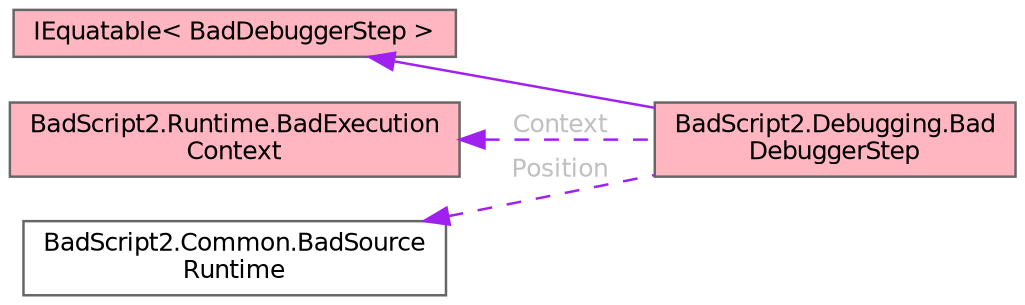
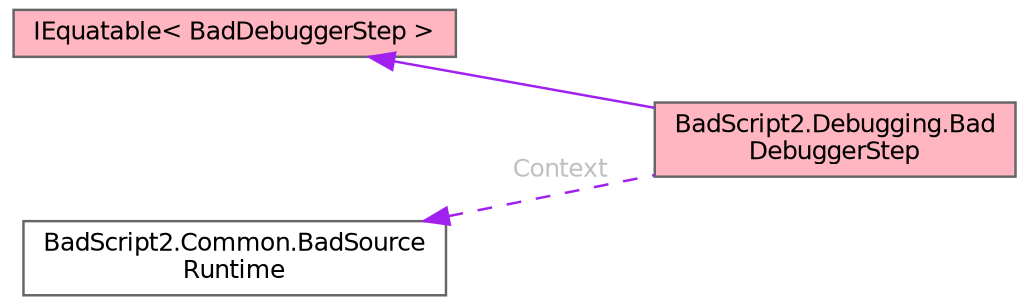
  digraph {
    rankdir=LR
    node [color=gray40 fillcolor=lightpink fontname=Helvetica fontsize=10 shape=box style=filled]
    edge [color=purple dir=back fontname=Helvetica fontsize=10 labelfontname=Helvetica labelfontsize=10 style=dashed fontcolor=grey]
    n1 [fontcolor=black height=0.2 label="BadScript2.Debugging.Bad\lDebuggerStep" width=0.4]
    n2 [height=0.2 label="IEquatable\< BadDebuggerStep \>" width=0.4]
-   n3 [height=0.2 label="BadScript2.Runtime.BadExecution\lContext" width=0.4]
    n4 [fillcolor=white height=0.2 label="BadScript2.Common.BadSource\lRuntime" width=0.4]
    n2 -> n1 [style=solid fontcolor=""]
-   n3 -> n1 [label=" Context"]
-   n4 -> n1 [label=" Position"]
+   n4 -> n1 [label=" Context"]
  }
